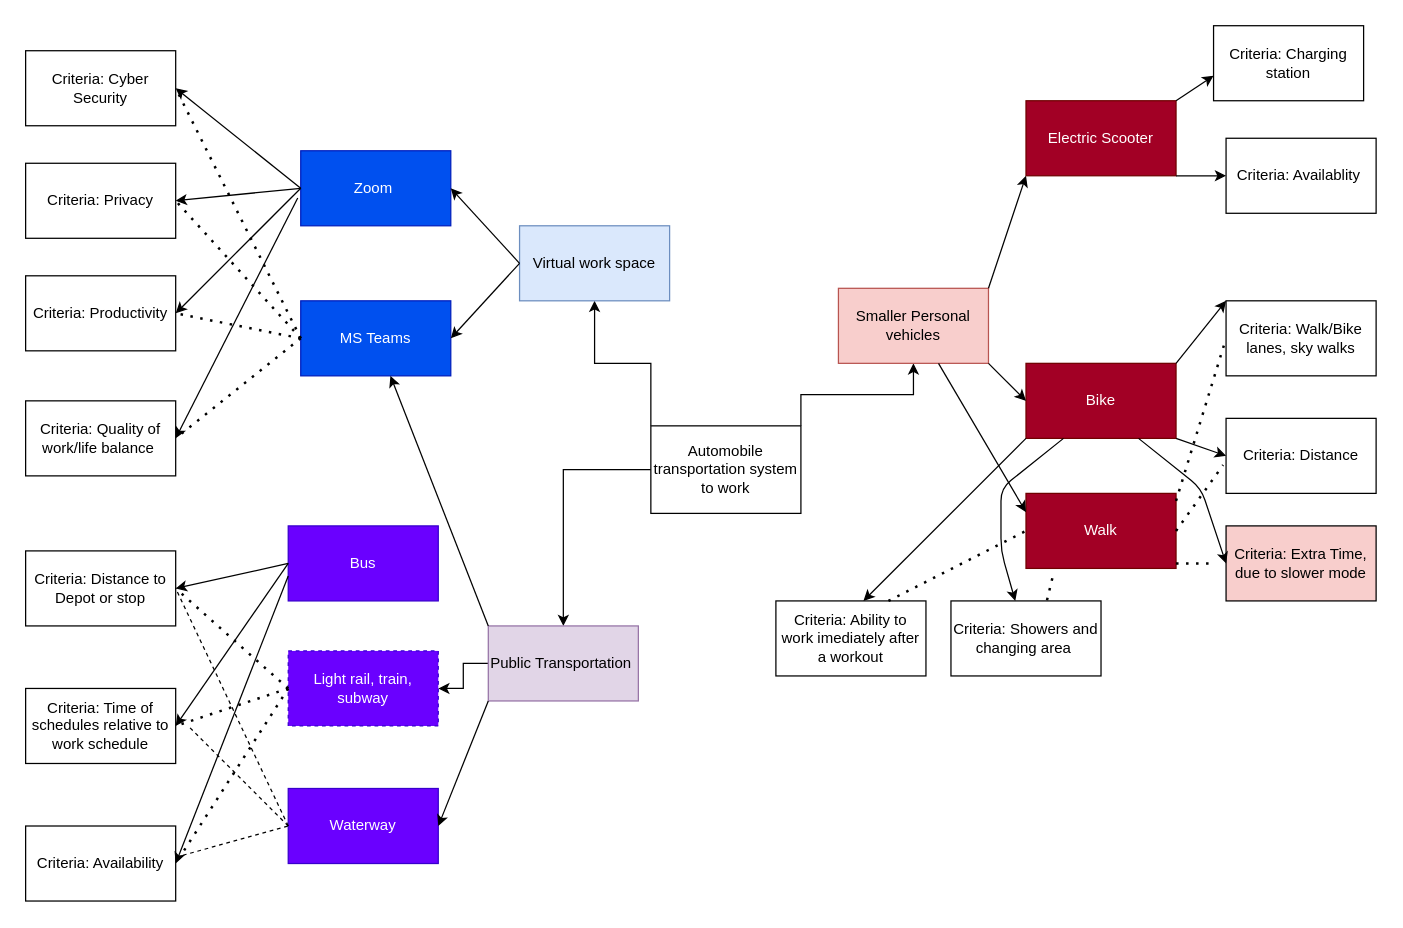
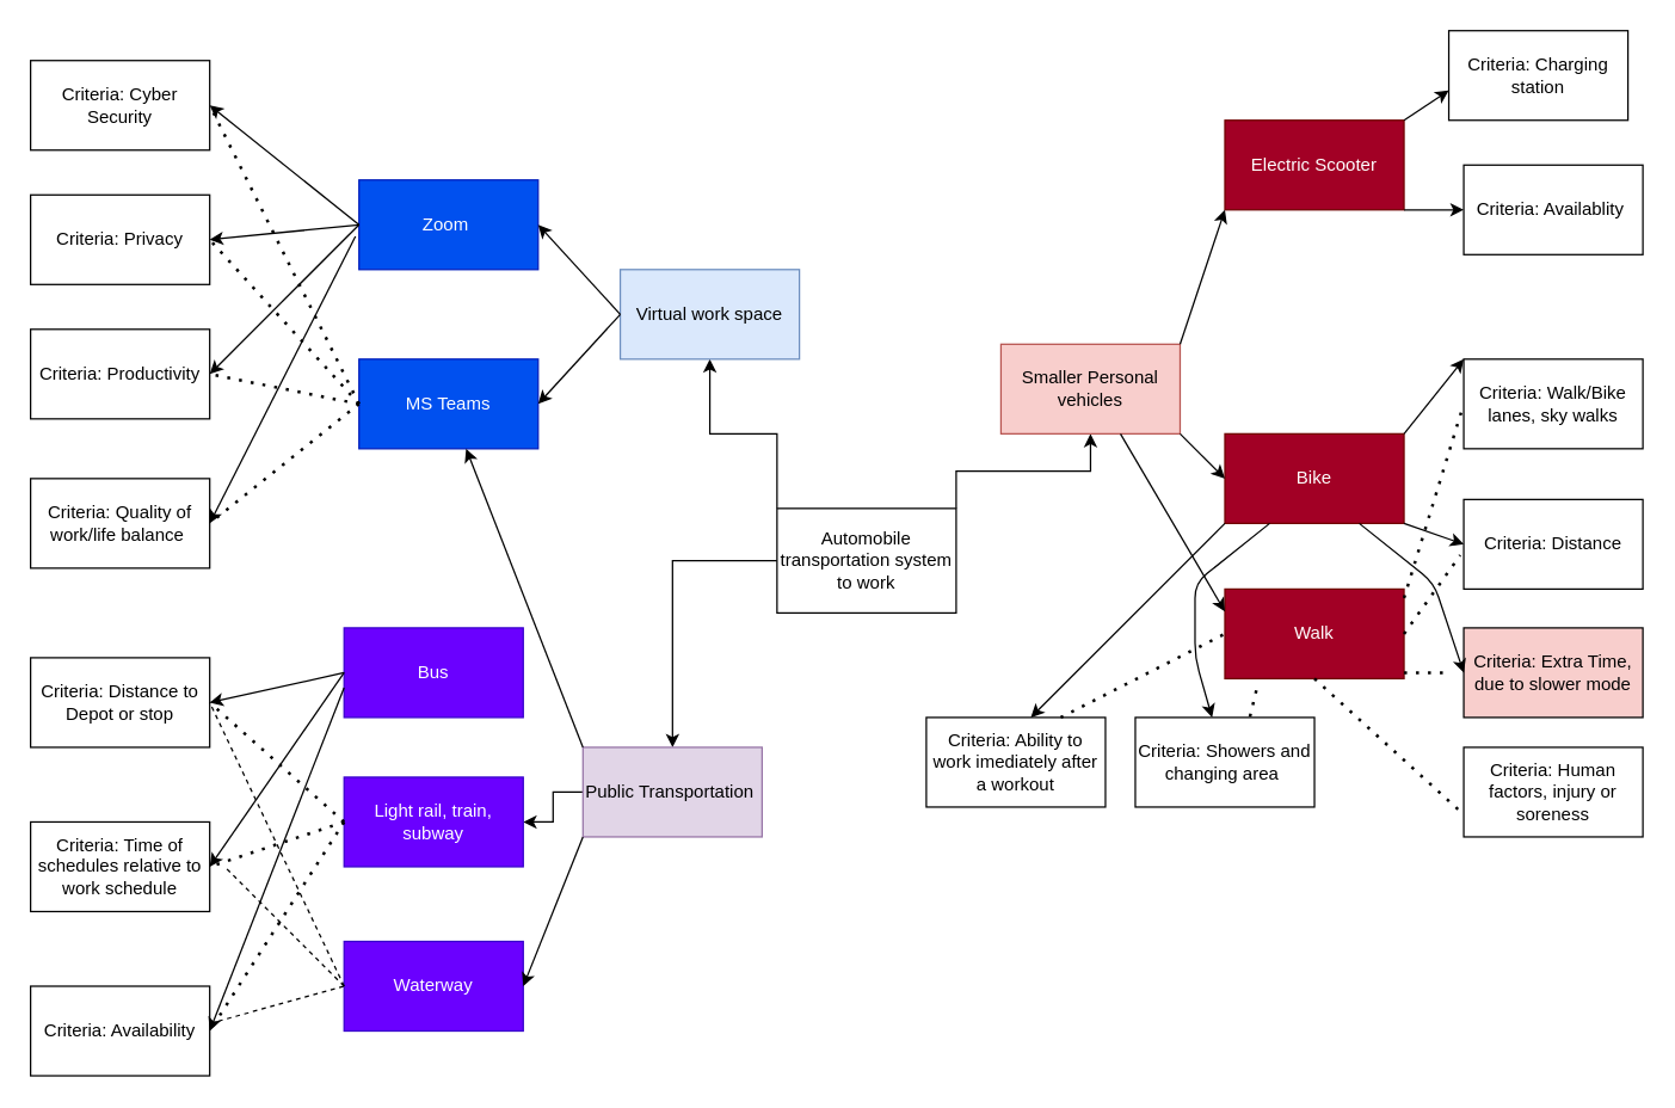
  <mxCell id="0" />
  <mxCell id="1" parent="0" />
  <mxCell id="2" style="edgeStyle=orthogonalEdgeStyle;rounded=0;orthogonalLoop=1;jettySize=auto;html=1;exitX=1;exitY=0;exitDx=0;exitDy=0;" edge="1" parent="1" source="5" target="12"><mxGeometry relative="1" as="geometry" /></mxCell>
  <mxCell id="3" style="edgeStyle=orthogonalEdgeStyle;rounded=0;orthogonalLoop=1;jettySize=auto;html=1;exitX=0;exitY=0;exitDx=0;exitDy=0;entryX=0.5;entryY=1;entryDx=0;entryDy=0;" edge="1" parent="1" source="5" target="6"><mxGeometry relative="1" as="geometry" /></mxCell>
  <mxCell id="4" style="edgeStyle=orthogonalEdgeStyle;rounded=0;orthogonalLoop=1;jettySize=auto;html=1;" edge="1" parent="1" source="5" target="8"><mxGeometry relative="1" as="geometry" /></mxCell>
  <mxCell id="5" value="Automobile transportation system to work" style="rounded=0;whiteSpace=wrap;html=1;" vertex="1" parent="1"><mxGeometry x="520" y="340" width="120" height="70" as="geometry" /></mxCell>
  <mxCell id="6" value="Virtual work space" style="rounded=0;whiteSpace=wrap;html=1;fillColor=#dae8fc;strokeColor=#6c8ebf;" vertex="1" parent="1"><mxGeometry x="415" y="180" width="120" height="60" as="geometry" /></mxCell>
  <mxCell id="7" style="edgeStyle=orthogonalEdgeStyle;rounded=0;orthogonalLoop=1;jettySize=auto;html=1;exitX=0;exitY=0.5;exitDx=0;exitDy=0;" edge="1" parent="1" source="8" target="10"><mxGeometry relative="1" as="geometry" /></mxCell>
  <mxCell id="8" value="Public Transportation&amp;nbsp;" style="rounded=0;whiteSpace=wrap;html=1;fillColor=#e1d5e7;strokeColor=#9673a6;" vertex="1" parent="1"><mxGeometry x="390" y="500" width="120" height="60" as="geometry" /></mxCell>
  <mxCell id="9" value="Bus" style="rounded=0;whiteSpace=wrap;html=1;fillColor=#6a00ff;strokeColor=#3700CC;fontColor=#ffffff;" vertex="1" parent="1"><mxGeometry x="230" y="420" width="120" height="60" as="geometry" /></mxCell>
- <mxCell id="10" value="Light rail, train, subway" style="rounded=0;whiteSpace=wrap;html=1;fillColor=#6a00ff;strokeColor=#3700CC;fontColor=#ffffff;dashed=1;" vertex="1" parent="1"><mxGeometry x="230" y="520" width="120" height="60" as="geometry" /></mxCell>
+ <mxCell id="10" value="Light rail, train, subway" style="rounded=0;whiteSpace=wrap;html=1;fillColor=#6a00ff;strokeColor=#3700CC;fontColor=#ffffff;" vertex="1" parent="1"><mxGeometry x="230" y="520" width="120" height="60" as="geometry" /></mxCell>
  <mxCell id="11" value="Waterway" style="rounded=0;whiteSpace=wrap;html=1;fillColor=#6a00ff;strokeColor=#3700CC;fontColor=#ffffff;" vertex="1" parent="1"><mxGeometry x="230" y="630" width="120" height="60" as="geometry" /></mxCell>
  <mxCell id="12" value="Smaller Personal vehicles" style="rounded=0;whiteSpace=wrap;html=1;fillColor=#f8cecc;strokeColor=#b85450;" vertex="1" parent="1"><mxGeometry x="670" y="230" width="120" height="60" as="geometry" /></mxCell>
  <mxCell id="13" value="Electric Scooter" style="rounded=0;whiteSpace=wrap;html=1;fillColor=#a20025;strokeColor=#6F0000;fontColor=#ffffff;" vertex="1" parent="1"><mxGeometry x="820" y="80" width="120" height="60" as="geometry" /></mxCell>
  <mxCell id="14" value="Bike" style="rounded=0;whiteSpace=wrap;html=1;fillColor=#a20025;strokeColor=#6F0000;fontColor=#ffffff;" vertex="1" parent="1"><mxGeometry x="820" y="290" width="120" height="60" as="geometry" /></mxCell>
  <mxCell id="15" value="Walk" style="rounded=0;whiteSpace=wrap;html=1;fillColor=#a20025;strokeColor=#6F0000;fontColor=#ffffff;" vertex="1" parent="1"><mxGeometry x="820" y="394" width="120" height="60" as="geometry" /></mxCell>
  <mxCell id="16" value="Zoom&amp;nbsp;" style="rounded=0;whiteSpace=wrap;html=1;fillColor=#0050ef;strokeColor=#001DBC;fontColor=#ffffff;" vertex="1" parent="1"><mxGeometry x="240" y="120" width="120" height="60" as="geometry" /></mxCell>
  <mxCell id="17" value="MS Teams" style="rounded=0;whiteSpace=wrap;html=1;fillColor=#0050ef;strokeColor=#001DBC;fontColor=#ffffff;" vertex="1" parent="1"><mxGeometry x="240" y="240" width="120" height="60" as="geometry" /></mxCell>
  <mxCell id="18" value="Criteria: Cyber Security" style="rounded=0;whiteSpace=wrap;html=1;" vertex="1" parent="1"><mxGeometry x="20" y="40" width="120" height="60" as="geometry" /></mxCell>
  <mxCell id="19" value="Criteria: Privacy" style="rounded=0;whiteSpace=wrap;html=1;" vertex="1" parent="1"><mxGeometry x="20" y="130" width="120" height="60" as="geometry" /></mxCell>
  <mxCell id="20" value="Criteria: Productivity" style="rounded=0;whiteSpace=wrap;html=1;" vertex="1" parent="1"><mxGeometry x="20" y="220" width="120" height="60" as="geometry" /></mxCell>
  <mxCell id="21" value="Criteria: Quality of work/life balance&amp;nbsp;" style="rounded=0;whiteSpace=wrap;html=1;" vertex="1" parent="1"><mxGeometry x="20" y="320" width="120" height="60" as="geometry" /></mxCell>
  <mxCell id="22" style="edgeStyle=orthogonalEdgeStyle;rounded=0;orthogonalLoop=1;jettySize=auto;html=1;exitX=0.5;exitY=1;exitDx=0;exitDy=0;" edge="1" parent="1" source="18" target="18"><mxGeometry relative="1" as="geometry" /></mxCell>
  <mxCell id="23" value="Criteria: Distance to Depot or stop" style="rounded=0;whiteSpace=wrap;html=1;" vertex="1" parent="1"><mxGeometry x="20" y="440" width="120" height="60" as="geometry" /></mxCell>
  <mxCell id="24" value="Criteria: Time of schedules relative to work schedule" style="rounded=0;whiteSpace=wrap;html=1;" vertex="1" parent="1"><mxGeometry x="20" y="550" width="120" height="60" as="geometry" /></mxCell>
  <mxCell id="25" value="Criteria: Availability" style="rounded=0;whiteSpace=wrap;html=1;" vertex="1" parent="1"><mxGeometry x="20" y="660" width="120" height="60" as="geometry" /></mxCell>
  <mxCell id="26" value="Criteria: Charging station" style="rounded=0;whiteSpace=wrap;html=1;" vertex="1" parent="1"><mxGeometry x="970" y="20" width="120" height="60" as="geometry" /></mxCell>
  <mxCell id="27" value="Criteria: Availablity&amp;nbsp;" style="rounded=0;whiteSpace=wrap;html=1;" vertex="1" parent="1"><mxGeometry x="980" y="110" width="120" height="60" as="geometry" /></mxCell>
  <mxCell id="28" value="Criteria: Walk/Bike lanes, sky walks" style="rounded=0;whiteSpace=wrap;html=1;" vertex="1" parent="1"><mxGeometry x="980" y="240" width="120" height="60" as="geometry" /></mxCell>
  <mxCell id="29" value="Criteria: Distance" style="rounded=0;whiteSpace=wrap;html=1;" vertex="1" parent="1"><mxGeometry x="980" y="334" width="120" height="60" as="geometry" /></mxCell>
  <mxCell id="30" value="Criteria: Extra Time, due to slower mode" style="rounded=0;whiteSpace=wrap;html=1;fillColor=#f8cecc;" vertex="1" parent="1"><mxGeometry x="980" y="420" width="120" height="60" as="geometry" /></mxCell>
+ <mxCell id="31" value="Criteria: Human factors, injury or soreness" style="rounded=0;whiteSpace=wrap;html=1;" vertex="1" parent="1"><mxGeometry x="980" y="500" width="120" height="60" as="geometry" /></mxCell>
  <mxCell id="32" value="Criteria: Showers and changing area&amp;nbsp;" style="rounded=0;whiteSpace=wrap;html=1;" vertex="1" parent="1"><mxGeometry x="760" y="480" width="120" height="60" as="geometry" /></mxCell>
  <mxCell id="33" value="Criteria: Ability to work imediately after a workout" style="rounded=0;whiteSpace=wrap;html=1;" vertex="1" parent="1"><mxGeometry x="620" y="480" width="120" height="60" as="geometry" /></mxCell>
  <mxCell id="34" value="" style="endArrow=classic;html=1;exitX=1;exitY=1;exitDx=0;exitDy=0;entryX=0;entryY=0.5;entryDx=0;entryDy=0;" edge="1" parent="1" source="12" target="14"><mxGeometry width="50" height="50" relative="1" as="geometry"><mxPoint x="630" y="400" as="sourcePoint" /><mxPoint x="680" y="350" as="targetPoint" /></mxGeometry></mxCell>
  <mxCell id="35" value="" style="endArrow=classic;html=1;exitX=1;exitY=0;exitDx=0;exitDy=0;entryX=0;entryY=1;entryDx=0;entryDy=0;" edge="1" parent="1" source="12" target="13"><mxGeometry width="50" height="50" relative="1" as="geometry"><mxPoint x="770" y="240" as="sourcePoint" /><mxPoint x="820" y="190" as="targetPoint" /></mxGeometry></mxCell>
  <mxCell id="36" value="" style="endArrow=classic;html=1;exitX=0.667;exitY=1;exitDx=0;exitDy=0;exitPerimeter=0;entryX=0;entryY=0.25;entryDx=0;entryDy=0;" edge="1" parent="1" source="12" target="15"><mxGeometry width="50" height="50" relative="1" as="geometry"><mxPoint x="750" y="400" as="sourcePoint" /><mxPoint x="800" y="350" as="targetPoint" /></mxGeometry></mxCell>
  <mxCell id="37" value="" style="endArrow=classic;html=1;exitX=1;exitY=0;exitDx=0;exitDy=0;" edge="1" parent="1" source="13"><mxGeometry width="50" height="50" relative="1" as="geometry"><mxPoint x="940" y="90" as="sourcePoint" /><mxPoint x="970" y="60" as="targetPoint" /></mxGeometry></mxCell>
  <mxCell id="38" value="" style="endArrow=classic;html=1;exitX=1;exitY=1;exitDx=0;exitDy=0;entryX=0;entryY=0.5;entryDx=0;entryDy=0;" edge="1" parent="1" source="13" target="27"><mxGeometry width="50" height="50" relative="1" as="geometry"><mxPoint x="920" y="180" as="sourcePoint" /><mxPoint x="970" y="130" as="targetPoint" /></mxGeometry></mxCell>
  <mxCell id="39" value="" style="endArrow=classic;html=1;exitX=1;exitY=0;exitDx=0;exitDy=0;" edge="1" parent="1" source="14"><mxGeometry width="50" height="50" relative="1" as="geometry"><mxPoint x="930" y="290" as="sourcePoint" /><mxPoint x="980" y="240" as="targetPoint" /></mxGeometry></mxCell>
  <mxCell id="40" value="" style="endArrow=classic;html=1;exitX=1;exitY=1;exitDx=0;exitDy=0;entryX=0;entryY=0.5;entryDx=0;entryDy=0;" edge="1" parent="1" source="14" target="29"><mxGeometry width="50" height="50" relative="1" as="geometry"><mxPoint x="930" y="380" as="sourcePoint" /><mxPoint x="970" y="360" as="targetPoint" /></mxGeometry></mxCell>
  <mxCell id="41" value="" style="endArrow=classic;html=1;exitX=0.75;exitY=1;exitDx=0;exitDy=0;entryX=0;entryY=0.5;entryDx=0;entryDy=0;" edge="1" parent="1" source="14" target="30"><mxGeometry width="50" height="50" relative="1" as="geometry"><mxPoint x="910" y="410" as="sourcePoint" /><mxPoint x="960" y="360" as="targetPoint" /><Array as="points"><mxPoint x="960" y="390" /></Array></mxGeometry></mxCell>
  <mxCell id="42" value="" style="endArrow=classic;html=1;exitX=0.25;exitY=1;exitDx=0;exitDy=0;" edge="1" parent="1" source="14" target="32"><mxGeometry width="50" height="50" relative="1" as="geometry"><mxPoint x="840" y="370" as="sourcePoint" /><mxPoint x="890" y="320" as="targetPoint" /><Array as="points"><mxPoint x="800" y="390" /><mxPoint x="800" y="440" /></Array></mxGeometry></mxCell>
  <mxCell id="43" value="" style="endArrow=none;dashed=1;html=1;dashPattern=1 3;strokeWidth=2;entryX=0;entryY=0.5;entryDx=0;entryDy=0;" edge="1" parent="1" target="28"><mxGeometry width="50" height="50" relative="1" as="geometry"><mxPoint x="940" y="400" as="sourcePoint" /><mxPoint x="970" y="380" as="targetPoint" /></mxGeometry></mxCell>
  <mxCell id="44" value="" style="endArrow=none;dashed=1;html=1;dashPattern=1 3;strokeWidth=2;exitX=1;exitY=0.5;exitDx=0;exitDy=0;entryX=-0.02;entryY=0.623;entryDx=0;entryDy=0;entryPerimeter=0;" edge="1" parent="1" source="15" target="29"><mxGeometry width="50" height="50" relative="1" as="geometry"><mxPoint x="920" y="450" as="sourcePoint" /><mxPoint x="970" y="400" as="targetPoint" /></mxGeometry></mxCell>
  <mxCell id="45" value="" style="endArrow=none;dashed=1;html=1;dashPattern=1 3;strokeWidth=2;" edge="1" parent="1"><mxGeometry width="50" height="50" relative="1" as="geometry"><mxPoint x="940" y="450" as="sourcePoint" /><mxPoint x="970" y="450" as="targetPoint" /></mxGeometry></mxCell>
+ <mxCell id="46" value="" style="endArrow=none;dashed=1;html=1;dashPattern=1 3;strokeWidth=2;exitX=0.5;exitY=1;exitDx=0;exitDy=0;entryX=0;entryY=0.75;entryDx=0;entryDy=0;" edge="1" parent="1" source="15" target="31"><mxGeometry width="50" height="50" relative="1" as="geometry"><mxPoint x="870" y="490" as="sourcePoint" /><mxPoint x="920" y="440" as="targetPoint" /></mxGeometry></mxCell>
  <mxCell id="47" value="" style="endArrow=none;dashed=1;html=1;dashPattern=1 3;strokeWidth=2;entryX=0.187;entryY=1.037;entryDx=0;entryDy=0;entryPerimeter=0;exitX=0.64;exitY=-0.01;exitDx=0;exitDy=0;exitPerimeter=0;" edge="1" parent="1" source="32" target="15"><mxGeometry width="50" height="50" relative="1" as="geometry"><mxPoint x="830" y="490" as="sourcePoint" /><mxPoint x="880" y="440" as="targetPoint" /></mxGeometry></mxCell>
  <mxCell id="48" value="" style="endArrow=none;dashed=1;html=1;dashPattern=1 3;strokeWidth=2;exitX=0.75;exitY=0;exitDx=0;exitDy=0;entryX=0;entryY=0.5;entryDx=0;entryDy=0;" edge="1" parent="1" source="33" target="15"><mxGeometry width="50" height="50" relative="1" as="geometry"><mxPoint x="800" y="480" as="sourcePoint" /><mxPoint x="850" y="430" as="targetPoint" /></mxGeometry></mxCell>
  <mxCell id="49" value="" style="endArrow=classic;html=1;exitX=0;exitY=1;exitDx=0;exitDy=0;" edge="1" parent="1" source="14"><mxGeometry width="50" height="50" relative="1" as="geometry"><mxPoint x="640" y="530" as="sourcePoint" /><mxPoint x="690" y="480" as="targetPoint" /></mxGeometry></mxCell>
  <mxCell id="50" value="" style="endArrow=classic;html=1;exitX=0;exitY=1;exitDx=0;exitDy=0;entryX=1;entryY=0.5;entryDx=0;entryDy=0;" edge="1" parent="1" source="8" target="11"><mxGeometry width="50" height="50" relative="1" as="geometry"><mxPoint x="390" y="590" as="sourcePoint" /><mxPoint x="440" y="540" as="targetPoint" /></mxGeometry></mxCell>
  <mxCell id="51" value="" style="endArrow=classic;html=1;exitX=0;exitY=0;exitDx=0;exitDy=0;" edge="1" parent="1" source="8" target="17"><mxGeometry width="50" height="50" relative="1" as="geometry"><mxPoint x="310" y="470" as="sourcePoint" /><mxPoint x="360" y="420" as="targetPoint" /></mxGeometry></mxCell>
  <mxCell id="52" value="" style="endArrow=classic;html=1;exitX=0;exitY=0.5;exitDx=0;exitDy=0;entryX=1;entryY=0.5;entryDx=0;entryDy=0;" edge="1" parent="1" source="9" target="23"><mxGeometry width="50" height="50" relative="1" as="geometry"><mxPoint x="310" y="470" as="sourcePoint" /><mxPoint x="360" y="420" as="targetPoint" /></mxGeometry></mxCell>
  <mxCell id="53" value="" style="endArrow=classic;html=1;exitX=0;exitY=0.5;exitDx=0;exitDy=0;entryX=1;entryY=0.5;entryDx=0;entryDy=0;" edge="1" parent="1" source="9" target="24"><mxGeometry width="50" height="50" relative="1" as="geometry"><mxPoint x="230" y="550" as="sourcePoint" /><mxPoint x="280" y="500" as="targetPoint" /></mxGeometry></mxCell>
  <mxCell id="54" value="" style="endArrow=classic;html=1;entryX=1;entryY=0.5;entryDx=0;entryDy=0;" edge="1" parent="1" target="25"><mxGeometry width="50" height="50" relative="1" as="geometry"><mxPoint x="230" y="460" as="sourcePoint" /><mxPoint x="260" y="400" as="targetPoint" /></mxGeometry></mxCell>
  <mxCell id="55" value="" style="endArrow=none;dashed=1;html=1;dashPattern=1 3;strokeWidth=2;exitX=0;exitY=0.5;exitDx=0;exitDy=0;entryX=1;entryY=0.5;entryDx=0;entryDy=0;" edge="1" parent="1" source="10" target="23"><mxGeometry width="50" height="50" relative="1" as="geometry"><mxPoint x="200" y="570" as="sourcePoint" /><mxPoint x="250" y="520" as="targetPoint" /></mxGeometry></mxCell>
  <mxCell id="56" value="" style="endArrow=none;dashed=1;html=1;dashPattern=1 3;strokeWidth=2;exitX=0;exitY=0.5;exitDx=0;exitDy=0;entryX=1;entryY=0.5;entryDx=0;entryDy=0;" edge="1" parent="1" source="10" target="24"><mxGeometry width="50" height="50" relative="1" as="geometry"><mxPoint x="210" y="570" as="sourcePoint" /><mxPoint x="260" y="520" as="targetPoint" /></mxGeometry></mxCell>
  <mxCell id="57" value="" style="endArrow=none;dashed=1;html=1;dashPattern=1 3;strokeWidth=2;entryX=1;entryY=0.5;entryDx=0;entryDy=0;exitX=0;exitY=0.5;exitDx=0;exitDy=0;" edge="1" parent="1" source="10" target="25"><mxGeometry width="50" height="50" relative="1" as="geometry"><mxPoint x="220" y="550" as="sourcePoint" /><mxPoint x="290" y="510" as="targetPoint" /></mxGeometry></mxCell>
  <mxCell id="58" value="" style="endArrow=none;dashed=1;html=1;exitX=0;exitY=0.5;exitDx=0;exitDy=0;entryX=1;entryY=0.5;entryDx=0;entryDy=0;" edge="1" parent="1" source="11" target="23"><mxGeometry width="50" height="50" relative="1" as="geometry"><mxPoint x="200" y="680" as="sourcePoint" /><mxPoint x="250" y="630" as="targetPoint" /></mxGeometry></mxCell>
  <mxCell id="59" value="" style="endArrow=none;dashed=1;html=1;" edge="1" parent="1"><mxGeometry width="50" height="50" relative="1" as="geometry"><mxPoint x="230" y="660" as="sourcePoint" /><mxPoint x="150" y="580" as="targetPoint" /></mxGeometry></mxCell>
  <mxCell id="60" value="" style="endArrow=none;dashed=1;html=1;" edge="1" parent="1"><mxGeometry width="50" height="50" relative="1" as="geometry"><mxPoint x="140" y="685" as="sourcePoint" /><mxPoint x="230" y="660" as="targetPoint" /></mxGeometry></mxCell>
  <mxCell id="61" value="" style="endArrow=classic;html=1;exitX=0;exitY=0.5;exitDx=0;exitDy=0;entryX=1;entryY=0.5;entryDx=0;entryDy=0;" edge="1" parent="1" source="6" target="16"><mxGeometry width="50" height="50" relative="1" as="geometry"><mxPoint x="390" y="200" as="sourcePoint" /><mxPoint x="440" y="150" as="targetPoint" /></mxGeometry></mxCell>
  <mxCell id="62" value="" style="endArrow=classic;html=1;exitX=0;exitY=0.5;exitDx=0;exitDy=0;entryX=1;entryY=0.5;entryDx=0;entryDy=0;" edge="1" parent="1" source="6" target="17"><mxGeometry width="50" height="50" relative="1" as="geometry"><mxPoint x="400" y="260" as="sourcePoint" /><mxPoint x="450" y="210" as="targetPoint" /></mxGeometry></mxCell>
  <mxCell id="63" value="" style="endArrow=classic;html=1;exitX=0;exitY=0.5;exitDx=0;exitDy=0;entryX=1;entryY=0.5;entryDx=0;entryDy=0;" edge="1" parent="1" source="16" target="18"><mxGeometry width="50" height="50" relative="1" as="geometry"><mxPoint x="210" y="170" as="sourcePoint" /><mxPoint x="260" y="120" as="targetPoint" /></mxGeometry></mxCell>
  <mxCell id="64" value="" style="endArrow=classic;html=1;entryX=1;entryY=0.5;entryDx=0;entryDy=0;" edge="1" parent="1" target="19"><mxGeometry width="50" height="50" relative="1" as="geometry"><mxPoint x="240" y="150" as="sourcePoint" /><mxPoint x="270" y="130" as="targetPoint" /></mxGeometry></mxCell>
  <mxCell id="65" value="" style="endArrow=classic;html=1;entryX=1;entryY=0.5;entryDx=0;entryDy=0;" edge="1" parent="1" target="20"><mxGeometry width="50" height="50" relative="1" as="geometry"><mxPoint x="240" y="150" as="sourcePoint" /><mxPoint x="270" y="130" as="targetPoint" /></mxGeometry></mxCell>
  <mxCell id="66" value="" style="endArrow=classic;html=1;exitX=-0.02;exitY=0.63;exitDx=0;exitDy=0;exitPerimeter=0;entryX=1;entryY=0.5;entryDx=0;entryDy=0;" edge="1" parent="1" source="16" target="21"><mxGeometry width="50" height="50" relative="1" as="geometry"><mxPoint x="240" y="170" as="sourcePoint" /><mxPoint x="290" y="120" as="targetPoint" /></mxGeometry></mxCell>
  <mxCell id="67" value="" style="endArrow=none;dashed=1;html=1;dashPattern=1 3;strokeWidth=2;exitX=0;exitY=0.5;exitDx=0;exitDy=0;entryX=1;entryY=0.5;entryDx=0;entryDy=0;" edge="1" parent="1" source="17" target="18"><mxGeometry width="50" height="50" relative="1" as="geometry"><mxPoint x="360" y="310" as="sourcePoint" /><mxPoint x="410" y="260" as="targetPoint" /></mxGeometry></mxCell>
  <mxCell id="68" value="" style="endArrow=none;dashed=1;html=1;dashPattern=1 3;strokeWidth=2;entryX=1;entryY=0.5;entryDx=0;entryDy=0;" edge="1" parent="1" target="19"><mxGeometry width="50" height="50" relative="1" as="geometry"><mxPoint x="240" y="270" as="sourcePoint" /><mxPoint x="270" y="250" as="targetPoint" /></mxGeometry></mxCell>
  <mxCell id="69" value="" style="endArrow=none;dashed=1;html=1;dashPattern=1 3;strokeWidth=2;exitX=0;exitY=0.5;exitDx=0;exitDy=0;" edge="1" parent="1" source="17"><mxGeometry width="50" height="50" relative="1" as="geometry"><mxPoint x="210" y="300" as="sourcePoint" /><mxPoint x="140" y="250" as="targetPoint" /></mxGeometry></mxCell>
  <mxCell id="70" value="" style="endArrow=none;dashed=1;html=1;dashPattern=1 3;strokeWidth=2;entryX=1;entryY=0.5;entryDx=0;entryDy=0;" edge="1" parent="1" target="21"><mxGeometry width="50" height="50" relative="1" as="geometry"><mxPoint x="240" y="270" as="sourcePoint" /><mxPoint x="240" y="320" as="targetPoint" /></mxGeometry></mxCell>
